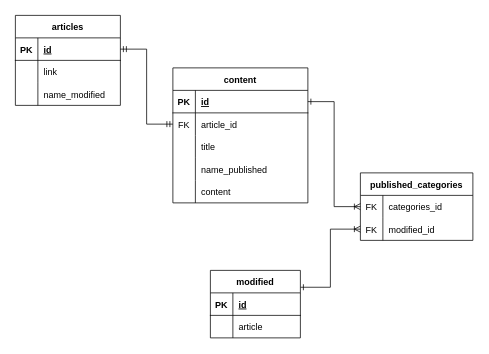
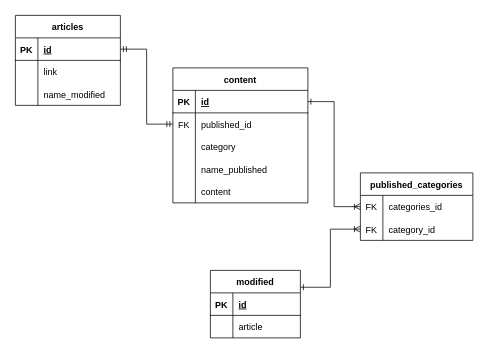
  <mxCell id="0" />
  <mxCell id="1" parent="0" />
  <mxCell id="2" value="articles" style="shape=table;startSize=30;container=1;collapsible=1;childLayout=tableLayout;fixedRows=1;rowLines=0;fontStyle=1;align=center;resizeLast=1;" vertex="1" parent="1"><mxGeometry x="20" y="20" width="140" height="120" as="geometry" /></mxCell>
  <mxCell id="3" value="" style="shape=tableRow;horizontal=0;startSize=0;swimlaneHead=0;swimlaneBody=0;fillColor=none;collapsible=0;dropTarget=0;points=[[0,0.5],[1,0.5]];portConstraint=eastwest;top=0;left=0;right=0;bottom=1;" vertex="1" parent="2"><mxGeometry y="30" width="140" height="30" as="geometry" /></mxCell>
  <mxCell id="4" value="PK" style="shape=partialRectangle;connectable=0;fillColor=none;top=0;left=0;bottom=0;right=0;fontStyle=1;overflow=hidden;" vertex="1" parent="3"><mxGeometry width="30" height="30" as="geometry"><mxRectangle width="30" height="30" as="alternateBounds" /></mxGeometry></mxCell>
  <mxCell id="5" value="id" style="shape=partialRectangle;connectable=0;fillColor=none;top=0;left=0;bottom=0;right=0;align=left;spacingLeft=6;fontStyle=5;overflow=hidden;" vertex="1" parent="3"><mxGeometry x="30" width="110" height="30" as="geometry"><mxRectangle width="110" height="30" as="alternateBounds" /></mxGeometry></mxCell>
  <mxCell id="6" value="" style="shape=tableRow;horizontal=0;startSize=0;swimlaneHead=0;swimlaneBody=0;fillColor=none;collapsible=0;dropTarget=0;points=[[0,0.5],[1,0.5]];portConstraint=eastwest;top=0;left=0;right=0;bottom=0;" vertex="1" parent="2"><mxGeometry y="60" width="140" height="30" as="geometry" /></mxCell>
  <mxCell id="7" value="" style="shape=partialRectangle;connectable=0;fillColor=none;top=0;left=0;bottom=0;right=0;editable=1;overflow=hidden;" vertex="1" parent="6"><mxGeometry width="30" height="30" as="geometry"><mxRectangle width="30" height="30" as="alternateBounds" /></mxGeometry></mxCell>
  <mxCell id="8" value="link" style="shape=partialRectangle;connectable=0;fillColor=none;top=0;left=0;bottom=0;right=0;align=left;spacingLeft=6;overflow=hidden;" vertex="1" parent="6"><mxGeometry x="30" width="110" height="30" as="geometry"><mxRectangle width="110" height="30" as="alternateBounds" /></mxGeometry></mxCell>
  <mxCell id="9" value="" style="shape=tableRow;horizontal=0;startSize=0;swimlaneHead=0;swimlaneBody=0;fillColor=none;collapsible=0;dropTarget=0;points=[[0,0.5],[1,0.5]];portConstraint=eastwest;top=0;left=0;right=0;bottom=0;" vertex="1" parent="2"><mxGeometry y="90" width="140" height="30" as="geometry" /></mxCell>
  <mxCell id="10" value="" style="shape=partialRectangle;connectable=0;fillColor=none;top=0;left=0;bottom=0;right=0;editable=1;overflow=hidden;" vertex="1" parent="9"><mxGeometry width="30" height="30" as="geometry"><mxRectangle width="30" height="30" as="alternateBounds" /></mxGeometry></mxCell>
  <mxCell id="11" value="name_modified" style="shape=partialRectangle;connectable=0;fillColor=none;top=0;left=0;bottom=0;right=0;align=left;spacingLeft=6;overflow=hidden;" vertex="1" parent="9"><mxGeometry x="30" width="110" height="30" as="geometry"><mxRectangle width="110" height="30" as="alternateBounds" /></mxGeometry></mxCell>
  <mxCell id="12" style="edgeStyle=orthogonalEdgeStyle;rounded=0;orthogonalLoop=1;jettySize=auto;html=1;exitX=1;exitY=0.25;exitDx=0;exitDy=0;entryX=0;entryY=0.5;entryDx=0;entryDy=0;startArrow=ERone;startFill=0;endArrow=ERoneToMany;endFill=0;" edge="1" parent="1" source="13" target="40"><mxGeometry relative="1" as="geometry" /></mxCell>
  <mxCell id="13" value="modified" style="shape=table;startSize=30;container=1;collapsible=1;childLayout=tableLayout;fixedRows=1;rowLines=0;fontStyle=1;align=center;resizeLast=1;" vertex="1" parent="1"><mxGeometry x="280" y="360" width="120" height="90" as="geometry" /></mxCell>
  <mxCell id="14" value="" style="shape=tableRow;horizontal=0;startSize=0;swimlaneHead=0;swimlaneBody=0;fillColor=none;collapsible=0;dropTarget=0;points=[[0,0.5],[1,0.5]];portConstraint=eastwest;top=0;left=0;right=0;bottom=1;" vertex="1" parent="13"><mxGeometry y="30" width="120" height="30" as="geometry" /></mxCell>
  <mxCell id="15" value="PK" style="shape=partialRectangle;connectable=0;fillColor=none;top=0;left=0;bottom=0;right=0;fontStyle=1;overflow=hidden;" vertex="1" parent="14"><mxGeometry width="30" height="30" as="geometry"><mxRectangle width="30" height="30" as="alternateBounds" /></mxGeometry></mxCell>
  <mxCell id="16" value="id" style="shape=partialRectangle;connectable=0;fillColor=none;top=0;left=0;bottom=0;right=0;align=left;spacingLeft=6;fontStyle=5;overflow=hidden;" vertex="1" parent="14"><mxGeometry x="30" width="90" height="30" as="geometry"><mxRectangle width="90" height="30" as="alternateBounds" /></mxGeometry></mxCell>
  <mxCell id="17" value="" style="shape=tableRow;horizontal=0;startSize=0;swimlaneHead=0;swimlaneBody=0;fillColor=none;collapsible=0;dropTarget=0;points=[[0,0.5],[1,0.5]];portConstraint=eastwest;top=0;left=0;right=0;bottom=0;" vertex="1" parent="13"><mxGeometry y="60" width="120" height="30" as="geometry" /></mxCell>
  <mxCell id="18" value="" style="shape=partialRectangle;connectable=0;fillColor=none;top=0;left=0;bottom=0;right=0;editable=1;overflow=hidden;" vertex="1" parent="17"><mxGeometry width="30" height="30" as="geometry"><mxRectangle width="30" height="30" as="alternateBounds" /></mxGeometry></mxCell>
  <mxCell id="19" value="article" style="shape=partialRectangle;connectable=0;fillColor=none;top=0;left=0;bottom=0;right=0;align=left;spacingLeft=6;overflow=hidden;" vertex="1" parent="17"><mxGeometry x="30" width="90" height="30" as="geometry"><mxRectangle width="90" height="30" as="alternateBounds" /></mxGeometry></mxCell>
  <mxCell id="20" value="content" style="shape=table;startSize=30;container=1;collapsible=1;childLayout=tableLayout;fixedRows=1;rowLines=0;fontStyle=1;align=center;resizeLast=1;" vertex="1" parent="1"><mxGeometry x="230" y="90" width="180" height="180" as="geometry" /></mxCell>
  <mxCell id="21" value="" style="shape=tableRow;horizontal=0;startSize=0;swimlaneHead=0;swimlaneBody=0;fillColor=none;collapsible=0;dropTarget=0;points=[[0,0.5],[1,0.5]];portConstraint=eastwest;top=0;left=0;right=0;bottom=1;" vertex="1" parent="20"><mxGeometry y="30" width="180" height="30" as="geometry" /></mxCell>
  <mxCell id="22" value="PK" style="shape=partialRectangle;connectable=0;fillColor=none;top=0;left=0;bottom=0;right=0;fontStyle=1;overflow=hidden;" vertex="1" parent="21"><mxGeometry width="30" height="30" as="geometry"><mxRectangle width="30" height="30" as="alternateBounds" /></mxGeometry></mxCell>
  <mxCell id="23" value="id" style="shape=partialRectangle;connectable=0;fillColor=none;top=0;left=0;bottom=0;right=0;align=left;spacingLeft=6;fontStyle=5;overflow=hidden;" vertex="1" parent="21"><mxGeometry x="30" width="150" height="30" as="geometry"><mxRectangle width="150" height="30" as="alternateBounds" /></mxGeometry></mxCell>
  <mxCell id="24" value="" style="shape=tableRow;horizontal=0;startSize=0;swimlaneHead=0;swimlaneBody=0;fillColor=none;collapsible=0;dropTarget=0;points=[[0,0.5],[1,0.5]];portConstraint=eastwest;top=0;left=0;right=0;bottom=0;" vertex="1" parent="20"><mxGeometry y="60" width="180" height="30" as="geometry" /></mxCell>
  <mxCell id="25" value="FK" style="shape=partialRectangle;connectable=0;fillColor=none;top=0;left=0;bottom=0;right=0;editable=1;overflow=hidden;" vertex="1" parent="24"><mxGeometry width="30" height="30" as="geometry"><mxRectangle width="30" height="30" as="alternateBounds" /></mxGeometry></mxCell>
- <mxCell id="26" value="article_id" style="shape=partialRectangle;connectable=0;fillColor=none;top=0;left=0;bottom=0;right=0;align=left;spacingLeft=6;overflow=hidden;" vertex="1" parent="24"><mxGeometry x="30" width="150" height="30" as="geometry"><mxRectangle width="150" height="30" as="alternateBounds" /></mxGeometry></mxCell>
+ <mxCell id="26" value="published_id" style="shape=partialRectangle;connectable=0;fillColor=none;top=0;left=0;bottom=0;right=0;align=left;spacingLeft=6;overflow=hidden;" vertex="1" parent="24"><mxGeometry x="30" width="150" height="30" as="geometry"><mxRectangle width="150" height="30" as="alternateBounds" /></mxGeometry></mxCell>
  <mxCell id="27" value="" style="shape=tableRow;horizontal=0;startSize=0;swimlaneHead=0;swimlaneBody=0;fillColor=none;collapsible=0;dropTarget=0;points=[[0,0.5],[1,0.5]];portConstraint=eastwest;top=0;left=0;right=0;bottom=0;" vertex="1" parent="20"><mxGeometry y="90" width="180" height="30" as="geometry" /></mxCell>
  <mxCell id="28" value="" style="shape=partialRectangle;connectable=0;fillColor=none;top=0;left=0;bottom=0;right=0;editable=1;overflow=hidden;" vertex="1" parent="27"><mxGeometry width="30" height="30" as="geometry"><mxRectangle width="30" height="30" as="alternateBounds" /></mxGeometry></mxCell>
- <mxCell id="29" value="title" style="shape=partialRectangle;connectable=0;fillColor=none;top=0;left=0;bottom=0;right=0;align=left;spacingLeft=6;overflow=hidden;" vertex="1" parent="27"><mxGeometry x="30" width="150" height="30" as="geometry"><mxRectangle width="150" height="30" as="alternateBounds" /></mxGeometry></mxCell>
+ <mxCell id="29" value="category" style="shape=partialRectangle;connectable=0;fillColor=none;top=0;left=0;bottom=0;right=0;align=left;spacingLeft=6;overflow=hidden;" vertex="1" parent="27"><mxGeometry x="30" width="150" height="30" as="geometry"><mxRectangle width="150" height="30" as="alternateBounds" /></mxGeometry></mxCell>
  <mxCell id="30" value="" style="shape=tableRow;horizontal=0;startSize=0;swimlaneHead=0;swimlaneBody=0;fillColor=none;collapsible=0;dropTarget=0;points=[[0,0.5],[1,0.5]];portConstraint=eastwest;top=0;left=0;right=0;bottom=0;" vertex="1" parent="20"><mxGeometry y="120" width="180" height="30" as="geometry" /></mxCell>
  <mxCell id="31" value="" style="shape=partialRectangle;connectable=0;fillColor=none;top=0;left=0;bottom=0;right=0;editable=1;overflow=hidden;" vertex="1" parent="30"><mxGeometry width="30" height="30" as="geometry"><mxRectangle width="30" height="30" as="alternateBounds" /></mxGeometry></mxCell>
  <mxCell id="32" value="name_published" style="shape=partialRectangle;connectable=0;fillColor=none;top=0;left=0;bottom=0;right=0;align=left;spacingLeft=6;overflow=hidden;" vertex="1" parent="30"><mxGeometry x="30" width="150" height="30" as="geometry"><mxRectangle width="150" height="30" as="alternateBounds" /></mxGeometry></mxCell>
  <mxCell id="33" value="" style="shape=tableRow;horizontal=0;startSize=0;swimlaneHead=0;swimlaneBody=0;fillColor=none;collapsible=0;dropTarget=0;points=[[0,0.5],[1,0.5]];portConstraint=eastwest;top=0;left=0;right=0;bottom=0;" vertex="1" parent="20"><mxGeometry y="150" width="180" height="30" as="geometry" /></mxCell>
  <mxCell id="34" value="" style="shape=partialRectangle;connectable=0;fillColor=none;top=0;left=0;bottom=0;right=0;editable=1;overflow=hidden;" vertex="1" parent="33"><mxGeometry width="30" height="30" as="geometry"><mxRectangle width="30" height="30" as="alternateBounds" /></mxGeometry></mxCell>
  <mxCell id="35" value="content" style="shape=partialRectangle;connectable=0;fillColor=none;top=0;left=0;bottom=0;right=0;align=left;spacingLeft=6;overflow=hidden;" vertex="1" parent="33"><mxGeometry x="30" width="150" height="30" as="geometry"><mxRectangle width="150" height="30" as="alternateBounds" /></mxGeometry></mxCell>
  <mxCell id="36" value="published_categories" style="shape=table;startSize=30;container=1;collapsible=1;childLayout=tableLayout;fixedRows=1;rowLines=0;fontStyle=1;align=center;resizeLast=1;" vertex="1" parent="1"><mxGeometry x="480" y="230" width="150" height="90" as="geometry" /></mxCell>
  <mxCell id="37" value="" style="shape=tableRow;horizontal=0;startSize=0;swimlaneHead=0;swimlaneBody=0;fillColor=none;collapsible=0;dropTarget=0;points=[[0,0.5],[1,0.5]];portConstraint=eastwest;top=0;left=0;right=0;bottom=0;" vertex="1" parent="36"><mxGeometry y="30" width="150" height="30" as="geometry" /></mxCell>
  <mxCell id="38" value="FK" style="shape=partialRectangle;connectable=0;fillColor=none;top=0;left=0;bottom=0;right=0;editable=1;overflow=hidden;" vertex="1" parent="37"><mxGeometry width="30" height="30" as="geometry"><mxRectangle width="30" height="30" as="alternateBounds" /></mxGeometry></mxCell>
  <mxCell id="39" value="categories_id" style="shape=partialRectangle;connectable=0;fillColor=none;top=0;left=0;bottom=0;right=0;align=left;spacingLeft=6;overflow=hidden;" vertex="1" parent="37"><mxGeometry x="30" width="120" height="30" as="geometry"><mxRectangle width="120" height="30" as="alternateBounds" /></mxGeometry></mxCell>
  <mxCell id="40" value="" style="shape=tableRow;horizontal=0;startSize=0;swimlaneHead=0;swimlaneBody=0;fillColor=none;collapsible=0;dropTarget=0;points=[[0,0.5],[1,0.5]];portConstraint=eastwest;top=0;left=0;right=0;bottom=0;" vertex="1" parent="36"><mxGeometry y="60" width="150" height="30" as="geometry" /></mxCell>
  <mxCell id="41" value="FK" style="shape=partialRectangle;connectable=0;fillColor=none;top=0;left=0;bottom=0;right=0;editable=1;overflow=hidden;" vertex="1" parent="40"><mxGeometry width="30" height="30" as="geometry"><mxRectangle width="30" height="30" as="alternateBounds" /></mxGeometry></mxCell>
- <mxCell id="42" value="modified_id" style="shape=partialRectangle;connectable=0;fillColor=none;top=0;left=0;bottom=0;right=0;align=left;spacingLeft=6;overflow=hidden;" vertex="1" parent="40"><mxGeometry x="30" width="120" height="30" as="geometry"><mxRectangle width="120" height="30" as="alternateBounds" /></mxGeometry></mxCell>
+ <mxCell id="42" value="category_id" style="shape=partialRectangle;connectable=0;fillColor=none;top=0;left=0;bottom=0;right=0;align=left;spacingLeft=6;overflow=hidden;" vertex="1" parent="40"><mxGeometry x="30" width="120" height="30" as="geometry"><mxRectangle width="120" height="30" as="alternateBounds" /></mxGeometry></mxCell>
  <mxCell id="43" style="edgeStyle=orthogonalEdgeStyle;rounded=0;orthogonalLoop=1;jettySize=auto;html=1;exitX=0;exitY=0.5;exitDx=0;exitDy=0;entryX=1;entryY=0.5;entryDx=0;entryDy=0;endArrow=ERmandOne;endFill=0;startArrow=ERmandOne;startFill=0;" edge="1" parent="1" source="24" target="3"><mxGeometry relative="1" as="geometry" /></mxCell>
  <mxCell id="44" style="edgeStyle=orthogonalEdgeStyle;rounded=0;orthogonalLoop=1;jettySize=auto;html=1;exitX=1;exitY=0.5;exitDx=0;exitDy=0;entryX=0;entryY=0.5;entryDx=0;entryDy=0;startArrow=ERone;startFill=0;endArrow=ERoneToMany;endFill=0;" edge="1" parent="1" source="21" target="37"><mxGeometry relative="1" as="geometry" /></mxCell>
